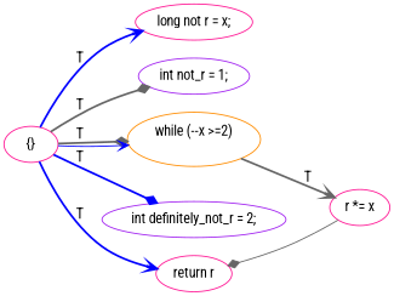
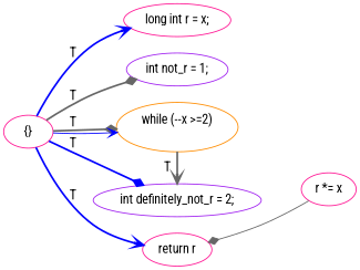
  digraph {
    fontname="Roboto Condensed"
    rankdir=LR
    node [color=deeppink fontname="Roboto Condensed"]
    edge [arrowhead=vee color=gray40 fontname="Roboto Condensed" style=bold]
-   n1 [label="long not r = x;"]
+   n1 [label="long int r = x;"]
    n2 [color=purple label="int not_r = 1;"]
    n3 [color=purple label="int definitely_not_r = 2;"]
    n4 [color=darkorange label="while (--x >=2)\n		"]
    n5 [label="return r"]
    n6 [label="r *= x"]
    n7 [label="{}"]
    subgraph sub_1 {
      rank=same
      n1
      n2
      n3
      n4
      n5
    }
    subgraph sub_2 {
      rank=same
      n6
    }
-   n4 -> n6 [label=T]
+   n4 -> n3 [label=T]
    n6 -> n5 [arrowhead=diamond style=""]
    n7 -> n1 [color=blue label=T]
    n7 -> n2 [arrowhead=diamond label=T]
    n7 -> n3 [arrowhead=diamond color=blue label=T]
    n7 -> n4 [arrowhead=diamond label=T]
    n7 -> n4 [color=blue style=""]
    n7 -> n5 [color=blue label=T]
  }
